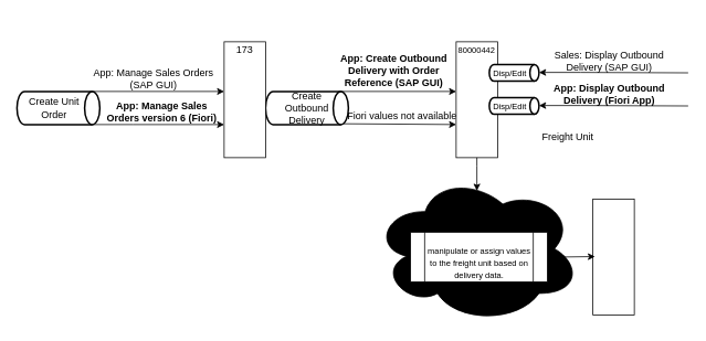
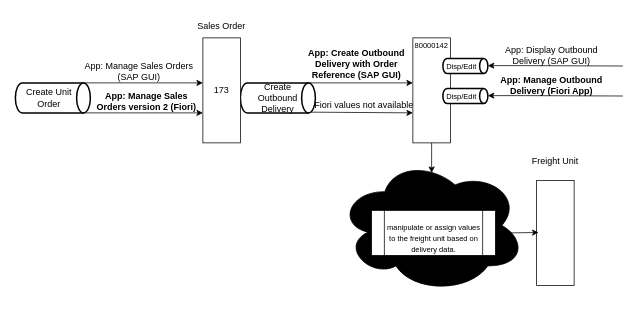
  <mxCell id="0" />
  <mxCell id="1" parent="0" />
  <mxCell id="2" value="" style="endArrow=classic;html=1;rounded=0;" parent="1" edge="1"><mxGeometry width="50" height="50" relative="1" as="geometry"><mxPoint x="110" y="110" as="sourcePoint" /><mxPoint x="270" y="110" as="targetPoint" /></mxGeometry></mxCell>
  <mxCell id="3" value="" style="endArrow=classic;html=1;rounded=0;exitX=0.91;exitY=1;exitDx=0;exitDy=0;exitPerimeter=0;" parent="1" source="13" edge="1"><mxGeometry width="50" height="50" relative="1" as="geometry"><mxPoint x="110" y="150" as="sourcePoint" /><mxPoint x="270" y="150" as="targetPoint" /><Array as="points"><mxPoint x="160" y="150" /></Array></mxGeometry></mxCell>
  <mxCell id="4" value="App: Manage Sales Orders (SAP GUI)" style="text;html=1;align=center;verticalAlign=middle;whiteSpace=wrap;rounded=0;" parent="1" vertex="1"><mxGeometry x="110" y="75" width="150" height="40" as="geometry" /></mxCell>
  <mxCell id="5" value="" style="endArrow=classic;html=1;rounded=0;entryX=1;entryY=1;entryDx=0;entryDy=0;" parent="1" target="7" edge="1"><mxGeometry width="50" height="50" relative="1" as="geometry"><mxPoint x="410" y="110" as="sourcePoint" /><mxPoint x="560" y="110" as="targetPoint" /><Array as="points" /></mxGeometry></mxCell>
  <mxCell id="6" value="Fiori values not available" style="text;html=1;align=center;verticalAlign=middle;whiteSpace=wrap;rounded=0;" parent="1" vertex="1"><mxGeometry x="410" y="120" width="150" height="40" as="geometry" /></mxCell>
  <mxCell id="7" value="&lt;b&gt;App: Create Outbound Delivery with Order Reference (SAP GUI)&lt;/b&gt;" style="text;html=1;align=center;verticalAlign=middle;whiteSpace=wrap;rounded=0;" parent="1" vertex="1"><mxGeometry x="400" y="60" width="150" height="50" as="geometry" /></mxCell>
  <mxCell id="8" value="" style="endArrow=classic;html=1;rounded=0;exitX=1;exitY=1;exitDx=0;exitDy=0;" parent="1" edge="1"><mxGeometry width="50" height="50" relative="1" as="geometry"><mxPoint x="410" y="149" as="sourcePoint" /><mxPoint x="550" y="150" as="targetPoint" /><Array as="points" /></mxGeometry></mxCell>
  <mxCell id="9" value="" style="strokeWidth=2;html=1;shape=mxgraph.flowchart.direct_data;whiteSpace=wrap;" parent="1" vertex="1"><mxGeometry x="320" y="110" width="100" height="40" as="geometry" /></mxCell>
+ <mxCell id="10" value="Sales Order" style="text;html=1;align=center;verticalAlign=middle;whiteSpace=wrap;rounded=0;" parent="1" vertex="1"><mxGeometry x="255" y="20" width="80" height="30" as="geometry" /></mxCell>
  <mxCell id="11" value="Create Outbound&lt;div&gt;Delivery&lt;/div&gt;" style="text;html=1;align=center;verticalAlign=middle;whiteSpace=wrap;rounded=0;" parent="1" vertex="1"><mxGeometry x="325" y="110" width="90" height="40" as="geometry" /></mxCell>
  <mxCell id="12" value="" style="rounded=0;whiteSpace=wrap;html=1;" parent="1" vertex="1"><mxGeometry x="270" y="50" width="50" height="140" as="geometry" /></mxCell>
  <mxCell id="13" value="" style="strokeWidth=2;html=1;shape=mxgraph.flowchart.direct_data;whiteSpace=wrap;" parent="1" vertex="1"><mxGeometry x="20" y="110" width="100" height="40" as="geometry" /></mxCell>
  <mxCell id="14" value="Create Unit Order" style="text;html=1;align=center;verticalAlign=middle;whiteSpace=wrap;rounded=0;" parent="1" vertex="1"><mxGeometry x="30" y="115" width="70" height="30" as="geometry" /></mxCell>
  <mxCell id="15" value="" style="rounded=0;whiteSpace=wrap;html=1;" parent="1" vertex="1"><mxGeometry x="550" y="50" width="50" height="140" as="geometry" /></mxCell>
  <mxCell id="16" value="" style="strokeWidth=2;html=1;shape=mxgraph.flowchart.direct_data;whiteSpace=wrap;" parent="1" vertex="1"><mxGeometry x="590" y="77.5" width="60" height="20" as="geometry" /></mxCell>
  <mxCell id="17" value="" style="strokeWidth=2;html=1;shape=mxgraph.flowchart.direct_data;whiteSpace=wrap;" parent="1" vertex="1"><mxGeometry x="590" y="117.5" width="60" height="20" as="geometry" /></mxCell>
  <mxCell id="18" value="" style="endArrow=classic;html=1;rounded=0;" parent="1" edge="1"><mxGeometry width="50" height="50" relative="1" as="geometry"><mxPoint x="830" y="87.5" as="sourcePoint" /><mxPoint x="650" y="87" as="targetPoint" /><Array as="points"><mxPoint x="700" y="87" /></Array></mxGeometry></mxCell>
- <mxCell id="19" value="Sales: Display Outbound Delivery (SAP GUI)" style="text;html=1;align=center;verticalAlign=middle;whiteSpace=wrap;rounded=0;" parent="1" vertex="1"><mxGeometry x="660" y="47.5" width="150" height="50" as="geometry" /></mxCell>
+ <mxCell id="19" value="App: Display Outbound Delivery (SAP GUI)" style="text;html=1;align=center;verticalAlign=middle;whiteSpace=wrap;rounded=0;" parent="1" vertex="1"><mxGeometry x="660" y="47.5" width="150" height="50" as="geometry" /></mxCell>
  <mxCell id="20" value="" style="endArrow=classic;html=1;rounded=0;" parent="1" edge="1"><mxGeometry width="50" height="50" relative="1" as="geometry"><mxPoint x="830" y="127.5" as="sourcePoint" /><mxPoint x="650" y="127" as="targetPoint" /><Array as="points"><mxPoint x="700" y="127" /></Array></mxGeometry></mxCell>
- <mxCell id="21" value="&lt;b&gt;App: Display Outbound Delivery (Fiori App)&lt;/b&gt;" style="text;html=1;align=center;verticalAlign=middle;whiteSpace=wrap;rounded=0;" parent="1" vertex="1"><mxGeometry x="660" y="87.5" width="150" height="50" as="geometry" /></mxCell>
- <mxCell id="22" value="&lt;b&gt;App: Manage Sales Orders version 6 (Fiori)&lt;/b&gt;" style="text;html=1;align=center;verticalAlign=middle;whiteSpace=wrap;rounded=0;" parent="1" vertex="1"><mxGeometry x="120" y="115" width="150" height="40" as="geometry" /></mxCell>
+ <mxCell id="21" value="&lt;b&gt;App: Manage Outbound Delivery (Fiori App)&lt;/b&gt;" style="text;html=1;align=center;verticalAlign=middle;whiteSpace=wrap;rounded=0;" parent="1" vertex="1"><mxGeometry x="660" y="87.5" width="150" height="50" as="geometry" /></mxCell>
+ <mxCell id="22" value="&lt;b&gt;App: Manage Sales Orders version 2 (Fiori)&lt;/b&gt;" style="text;html=1;align=center;verticalAlign=middle;whiteSpace=wrap;rounded=0;" parent="1" vertex="1"><mxGeometry x="120" y="115" width="150" height="40" as="geometry" /></mxCell>
  <mxCell id="23" value="&lt;font style=&quot;font-size: 10px;&quot;&gt;Disp/Edit&lt;/font&gt;" style="text;html=1;align=center;verticalAlign=middle;whiteSpace=wrap;rounded=0;" parent="1" vertex="1"><mxGeometry x="590" y="72.5" width="50" height="30" as="geometry" /></mxCell>
  <mxCell id="24" value="&lt;font style=&quot;font-size: 10px;&quot;&gt;Disp/Edit&lt;/font&gt;" style="text;html=1;align=center;verticalAlign=middle;whiteSpace=wrap;rounded=0;" parent="1" vertex="1"><mxGeometry x="590" y="112.5" width="50" height="30" as="geometry" /></mxCell>
- <mxCell id="25" value="173" style="text;html=1;align=center;verticalAlign=middle;whiteSpace=wrap;rounded=0;" parent="1" vertex="1"><mxGeometry x="280" y="50" width="30" height="20" as="geometry" /></mxCell>
- <mxCell id="26" value="&lt;font style=&quot;font-size: 10px;&quot;&gt;80000442&lt;/font&gt;" style="text;html=1;align=center;verticalAlign=middle;whiteSpace=wrap;rounded=0;" parent="1" vertex="1"><mxGeometry x="550" y="50" width="50" height="20" as="geometry" /></mxCell>
+ <mxCell id="25" value="173" style="text;html=1;align=center;verticalAlign=middle;whiteSpace=wrap;rounded=0;" parent="1" vertex="1"><mxGeometry x="280" y="110" width="30" height="20" as="geometry" /></mxCell>
+ <mxCell id="26" value="&lt;font style=&quot;font-size: 10px;&quot;&gt;80000142&lt;/font&gt;" style="text;html=1;align=center;verticalAlign=middle;whiteSpace=wrap;rounded=0;" parent="1" vertex="1"><mxGeometry x="550" y="50" width="50" height="20" as="geometry" /></mxCell>
  <mxCell id="27" value="" style="ellipse;shape=cloud;whiteSpace=wrap;html=1;fillColor=#000000;" parent="1" vertex="1"><mxGeometry x="450" y="210" width="250" height="180" as="geometry" /></mxCell>
  <mxCell id="28" value="" style="endArrow=classic;html=1;rounded=0;" parent="1" edge="1"><mxGeometry width="50" height="50" relative="1" as="geometry"><mxPoint x="575" y="190" as="sourcePoint" /><mxPoint x="575" y="230" as="targetPoint" /><Array as="points"><mxPoint x="575" y="200" /></Array></mxGeometry></mxCell>
  <mxCell id="29" value="" style="shape=process;whiteSpace=wrap;html=1;backgroundOutline=1;" parent="1" vertex="1"><mxGeometry x="495" y="280" width="165" height="60" as="geometry" /></mxCell>
  <mxCell id="30" value="&lt;font style=&quot;font-size: 10px;&quot;&gt;manipulate or assign values to the freight unit based on delivery data.&lt;/font&gt;" style="text;html=1;align=center;verticalAlign=middle;whiteSpace=wrap;rounded=0;" parent="1" vertex="1"><mxGeometry x="512.5" y="304" width="130" height="25" as="geometry" /></mxCell>
  <mxCell id="31" value="" style="rounded=0;whiteSpace=wrap;html=1;" parent="1" vertex="1"><mxGeometry x="715" y="240" width="50" height="140" as="geometry" /></mxCell>
- <mxCell id="32" value="Freight Unit" style="text;html=1;align=center;verticalAlign=middle;whiteSpace=wrap;rounded=0;" parent="1" vertex="1"><mxGeometry x="645" y="150" width="80" height="30" as="geometry" /></mxCell>
+ <mxCell id="32" value="Freight Unit" style="text;html=1;align=center;verticalAlign=middle;whiteSpace=wrap;rounded=0;" parent="1" vertex="1"><mxGeometry x="700" y="200" width="80" height="30" as="geometry" /></mxCell>
  <mxCell id="33" value="" style="endArrow=classic;html=1;rounded=0;" edge="1" parent="1"><mxGeometry width="50" height="50" relative="1" as="geometry"><mxPoint x="680" y="310" as="sourcePoint" /><mxPoint x="717.5" y="309.5" as="targetPoint" /></mxGeometry></mxCell>
